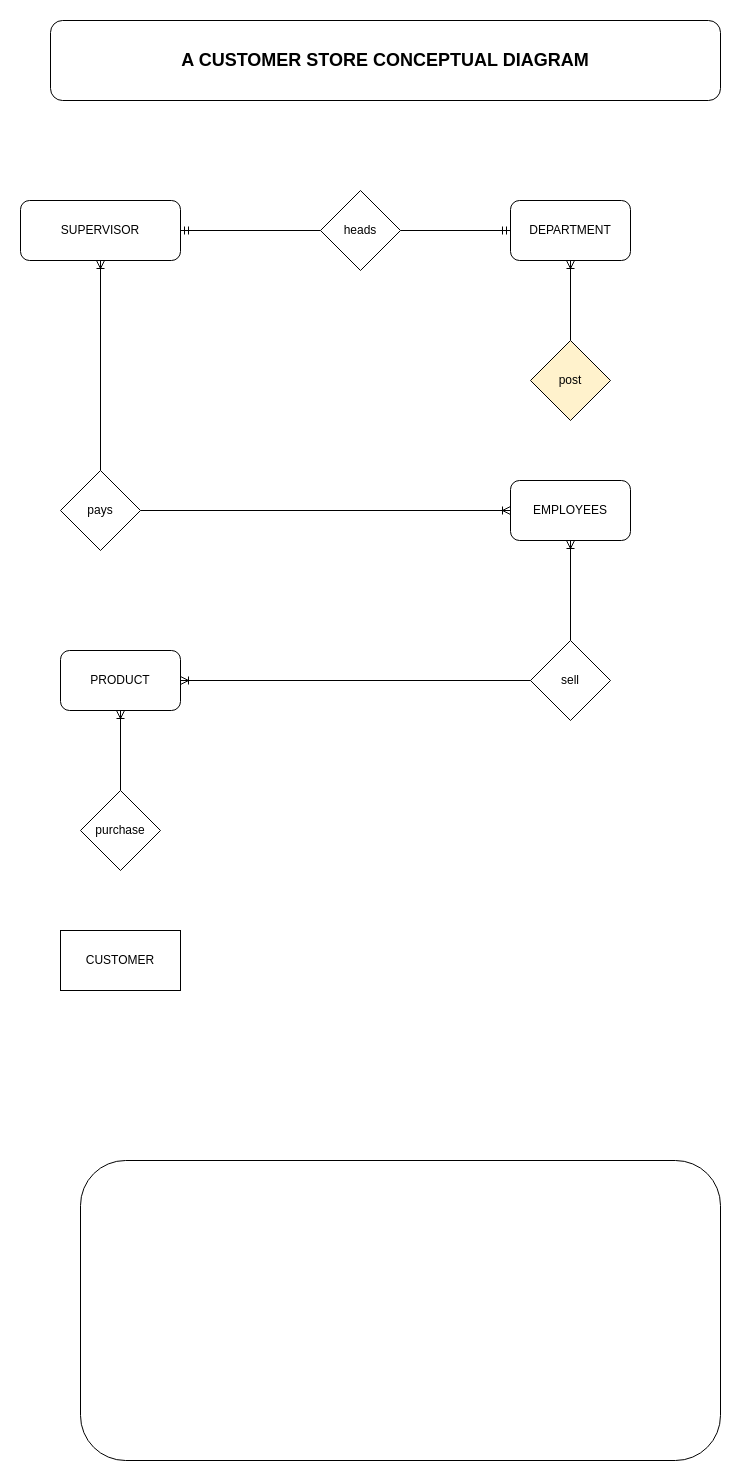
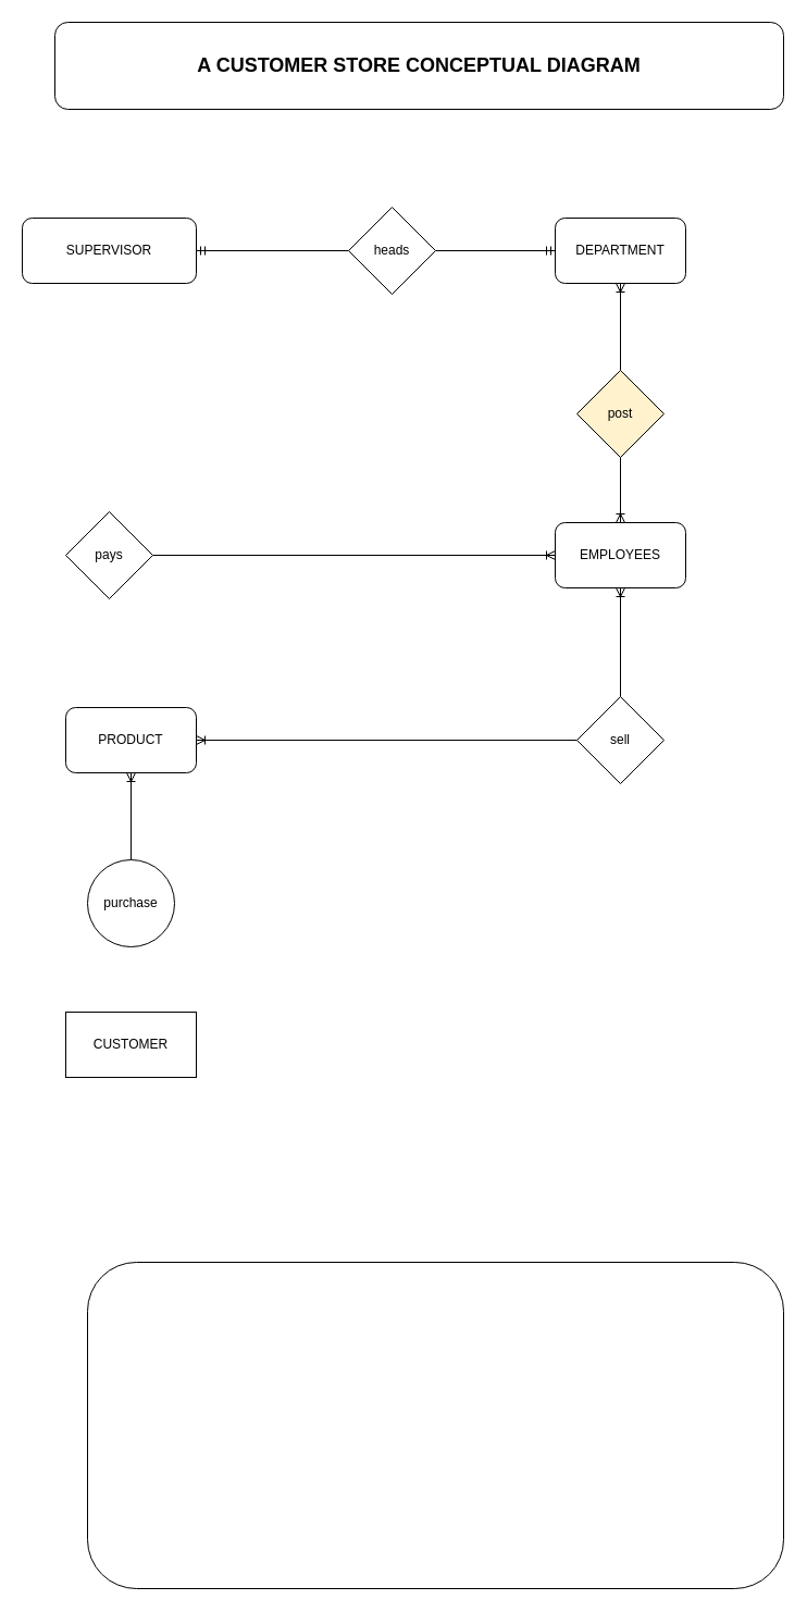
  <mxCell id="0" />
  <mxCell id="1" parent="0" />
  <mxCell id="2" value="&lt;font style=&quot;font-size: 18px;&quot;&gt;&lt;b&gt;A CUSTOMER STORE CONCEPTUAL DIAGRAM&lt;/b&gt;&lt;/font&gt;" style="rounded=1;whiteSpace=wrap;html=1;" vertex="1" parent="1"><mxGeometry x="50" y="20" width="670" height="80" as="geometry" /></mxCell>
  <mxCell id="3" style="edgeStyle=orthogonalEdgeStyle;rounded=0;orthogonalLoop=1;jettySize=auto;html=1;entryX=0;entryY=0.5;entryDx=0;entryDy=0;endArrow=none;startFill=0;startArrow=ERmandOne;" edge="1" parent="1" source="4" target="6"><mxGeometry relative="1" as="geometry" /></mxCell>
  <mxCell id="4" value="SUPERVISOR" style="rounded=1;whiteSpace=wrap;html=1;" vertex="1" parent="1"><mxGeometry x="20" y="200" width="160" height="60" as="geometry" /></mxCell>
  <mxCell id="5" value="" style="edgeStyle=orthogonalEdgeStyle;rounded=0;orthogonalLoop=1;jettySize=auto;html=1;endArrow=ERmandOne;startFill=0;endFill=0;" edge="1" parent="1" source="6" target="7"><mxGeometry relative="1" as="geometry" /></mxCell>
  <mxCell id="6" value="heads" style="rhombus;whiteSpace=wrap;html=1;" vertex="1" parent="1"><mxGeometry x="320" y="190" width="80" height="80" as="geometry" /></mxCell>
  <mxCell id="7" value="DEPARTMENT" style="rounded=1;whiteSpace=wrap;html=1;" vertex="1" parent="1"><mxGeometry x="510" y="200" width="120" height="60" as="geometry" /></mxCell>
  <mxCell id="8" value="" style="edgeStyle=orthogonalEdgeStyle;rounded=0;orthogonalLoop=1;jettySize=auto;html=1;endArrow=ERoneToMany;startFill=0;endFill=0;" edge="1" parent="1" source="9" target="7"><mxGeometry relative="1" as="geometry" /></mxCell>
  <mxCell id="9" value="post" style="rhombus;whiteSpace=wrap;html=1;fillColor=#fff2cc;" vertex="1" parent="1"><mxGeometry x="530" y="340" width="80" height="80" as="geometry" /></mxCell>
+ <mxCell id="10" value="" style="edgeStyle=orthogonalEdgeStyle;rounded=0;orthogonalLoop=1;jettySize=auto;html=1;endArrow=none;endFill=0;startFill=0;startArrow=ERoneToMany;" edge="1" parent="1" source="11" target="9"><mxGeometry relative="1" as="geometry" /></mxCell>
  <mxCell id="11" value="EMPLOYEES" style="rounded=1;whiteSpace=wrap;html=1;" vertex="1" parent="1"><mxGeometry x="510" y="480" width="120" height="60" as="geometry" /></mxCell>
  <mxCell id="12" style="edgeStyle=orthogonalEdgeStyle;rounded=0;orthogonalLoop=1;jettySize=auto;html=1;entryX=0;entryY=0.5;entryDx=0;entryDy=0;endArrow=ERoneToMany;startFill=0;endFill=0;" edge="1" parent="1" source="14" target="11"><mxGeometry relative="1" as="geometry" /></mxCell>
- <mxCell id="13" style="edgeStyle=orthogonalEdgeStyle;rounded=0;orthogonalLoop=1;jettySize=auto;html=1;entryX=0.5;entryY=1;entryDx=0;entryDy=0;endArrow=ERoneToMany;startFill=0;startArrow=none;endFill=0;" edge="1" parent="1" source="14" target="4"><mxGeometry relative="1" as="geometry" /></mxCell>
  <mxCell id="14" value="pays" style="rhombus;whiteSpace=wrap;html=1;" vertex="1" parent="1"><mxGeometry x="60" y="470" width="80" height="80" as="geometry" /></mxCell>
  <mxCell id="15" style="edgeStyle=orthogonalEdgeStyle;rounded=0;orthogonalLoop=1;jettySize=auto;html=1;entryX=0.5;entryY=1;entryDx=0;entryDy=0;endArrow=ERoneToMany;startFill=0;endFill=0;" edge="1" parent="1" source="16" target="11"><mxGeometry relative="1" as="geometry" /></mxCell>
  <mxCell id="16" value="sell" style="rhombus;whiteSpace=wrap;html=1;" vertex="1" parent="1"><mxGeometry x="530" y="640" width="80" height="80" as="geometry" /></mxCell>
  <mxCell id="17" style="edgeStyle=orthogonalEdgeStyle;rounded=0;orthogonalLoop=1;jettySize=auto;html=1;endArrow=none;startFill=0;startArrow=ERoneToMany;" edge="1" parent="1" source="18" target="16"><mxGeometry relative="1" as="geometry" /></mxCell>
  <mxCell id="18" value="PRODUCT" style="rounded=1;whiteSpace=wrap;html=1;" vertex="1" parent="1"><mxGeometry x="60" y="650" width="120" height="60" as="geometry" /></mxCell>
  <mxCell id="19" value="" style="edgeStyle=orthogonalEdgeStyle;rounded=0;orthogonalLoop=1;jettySize=auto;html=1;endArrow=ERoneToMany;startFill=0;endFill=0;" edge="1" parent="1" source="20" target="18"><mxGeometry relative="1" as="geometry" /></mxCell>
- <mxCell id="20" value="purchase" style="rhombus;whiteSpace=wrap;html=1;" vertex="1" parent="1"><mxGeometry x="80" y="790" width="80" height="80" as="geometry" /></mxCell>
+ <mxCell id="20" value="purchase" style="ellipse;whiteSpace=wrap;html=1;" vertex="1" parent="1"><mxGeometry x="80" y="790" width="80" height="80" as="geometry" /></mxCell>
  <mxCell id="21" value="CUSTOMER" style="whiteSpace=wrap;html=1;rounded=0;" vertex="1" parent="1"><mxGeometry x="60" y="930" width="120" height="60" as="geometry" /></mxCell>
  <mxCell id="22" value="" style="rounded=1;whiteSpace=wrap;html=1;" vertex="1" parent="1"><mxGeometry x="80" y="1160" width="640" height="300" as="geometry" /></mxCell>
